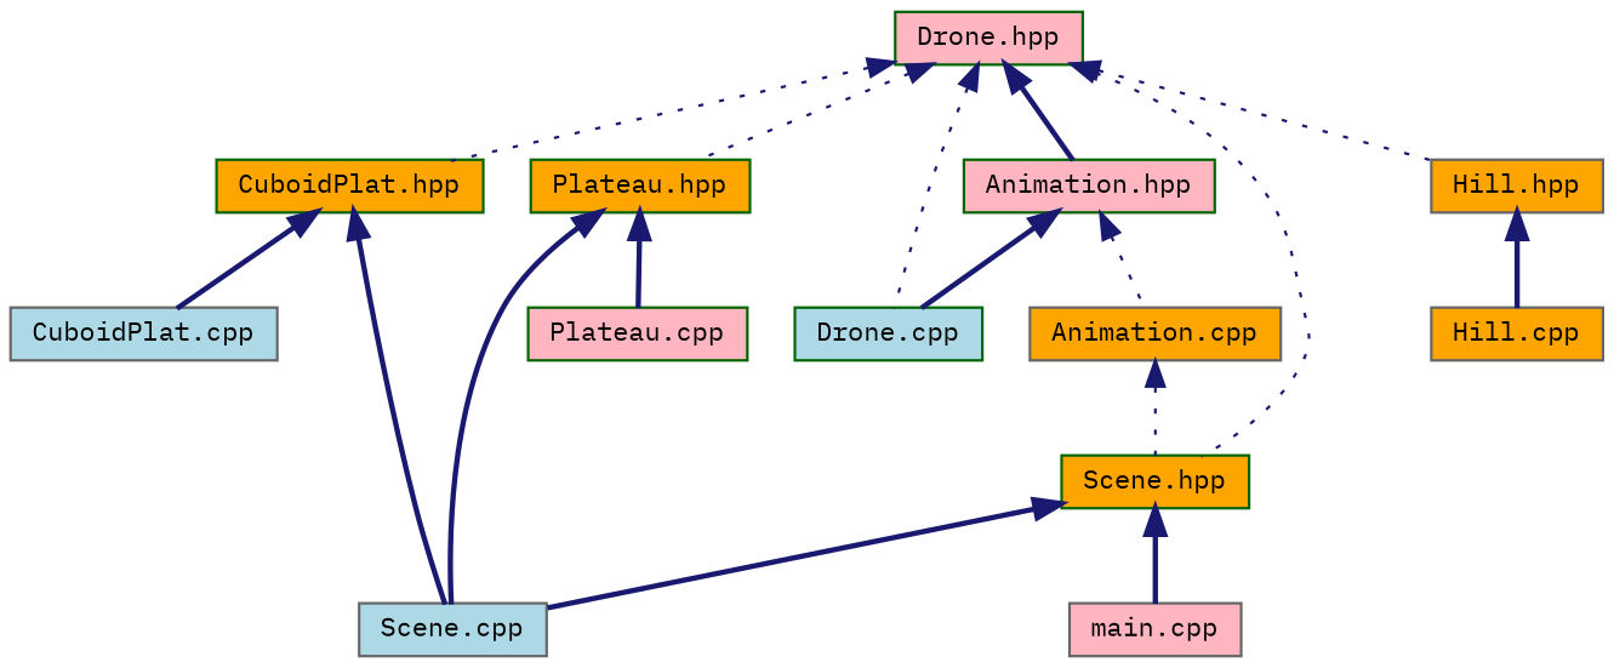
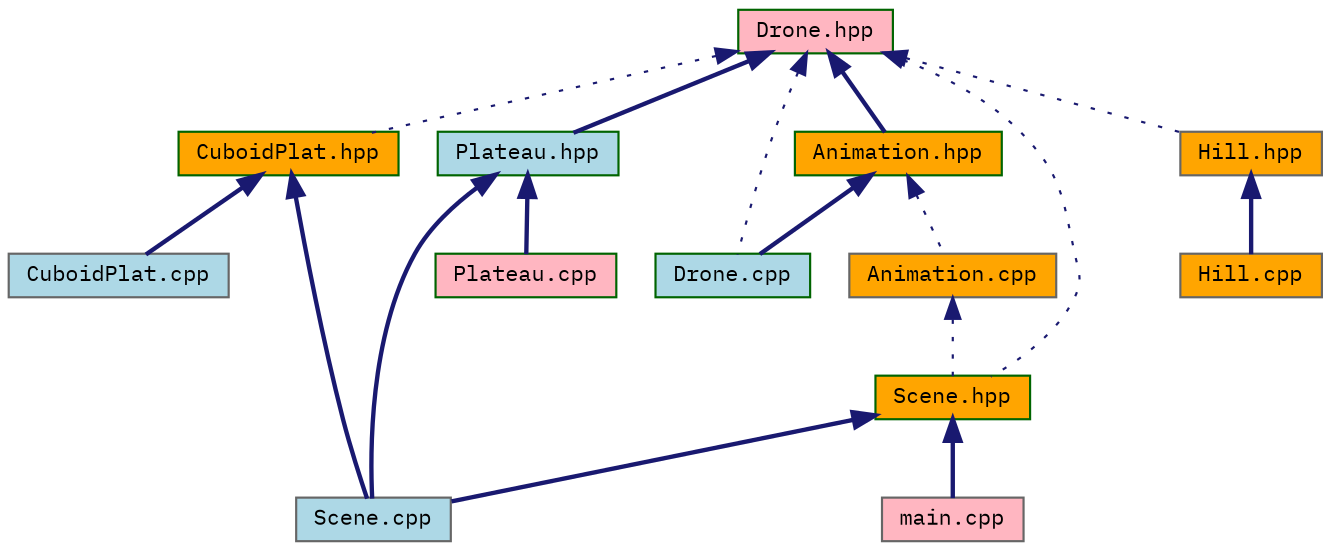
  digraph {
    fontname="IBM Plex Mono"
    node [color=darkgreen fillcolor=orange fontname="IBM Plex Mono" fontsize=10 shape=record style=filled]
    edge [color=midnightblue dir=back fontname="IBM Plex Mono" fontsize=10 labelfontname=Helvetica labelfontsize=10 style=bold]
    n1 [fillcolor=lightpink fontcolor=black height=0.2 label="Drone.hpp" width=0.4]
-   n2 [fillcolor=lightpink height=0.2 label="Animation.hpp" width=0.4]
+   n2 [height=0.2 label="Animation.hpp" width=0.4]
    n3 [fillcolor=lightblue height=0.2 label="Drone.cpp" width=0.4]
    n4 [height=0.2 label="CuboidPlat.hpp" width=0.4]
    n5 [color=gray40 height=0.2 label="Hill.hpp" width=0.4]
-   n6 [height=0.2 label="Plateau.hpp" width=0.4]
+   n6 [fillcolor=lightblue height=0.2 label="Plateau.hpp" width=0.4]
    n7 [height=0.2 label="Scene.hpp" width=0.4]
    n8 [color=gray40 height=0.2 label="Animation.cpp" width=0.4]
    n9 [color=gray40 fillcolor=lightblue height=0.2 label="CuboidPlat.cpp" width=0.4]
    n10 [color=gray40 fillcolor=lightblue height=0.2 label="Scene.cpp" width=0.4]
    n11 [color=gray40 height=0.2 label="Hill.cpp" width=0.4]
    n12 [fillcolor=lightpink height=0.2 label="Plateau.cpp" width=0.4]
    n13 [color=gray40 fillcolor=lightpink height=0.2 label="main.cpp" width=0.4]
    n1 -> n2
    n1 -> n3 [style=dotted]
    n1 -> n4 [style=dotted]
    n1 -> n5 [style=dotted]
-   n1 -> n6 [style=dotted]
+   n1 -> n6
    n1 -> n7 [style=dotted]
    n2 -> n3
    n2 -> n8 [style=dotted]
    n4 -> n9
    n4 -> n10
    n5 -> n11
    n6 -> n10
    n6 -> n12
    n7 -> n10
    n7 -> n13
    n8 -> n7 [style=dotted]
  }
